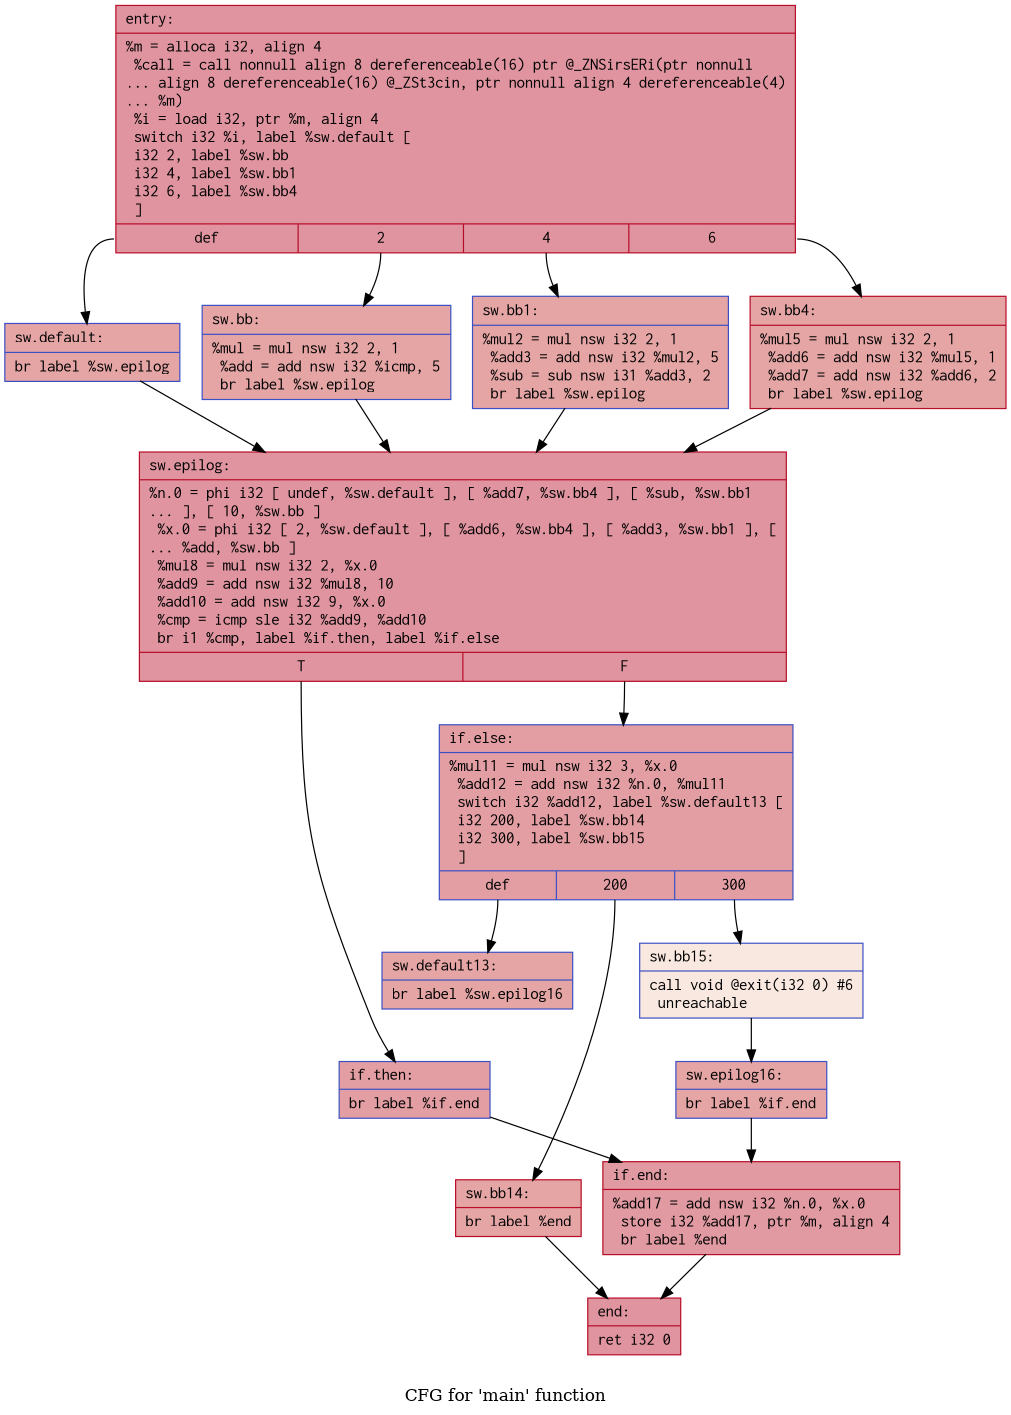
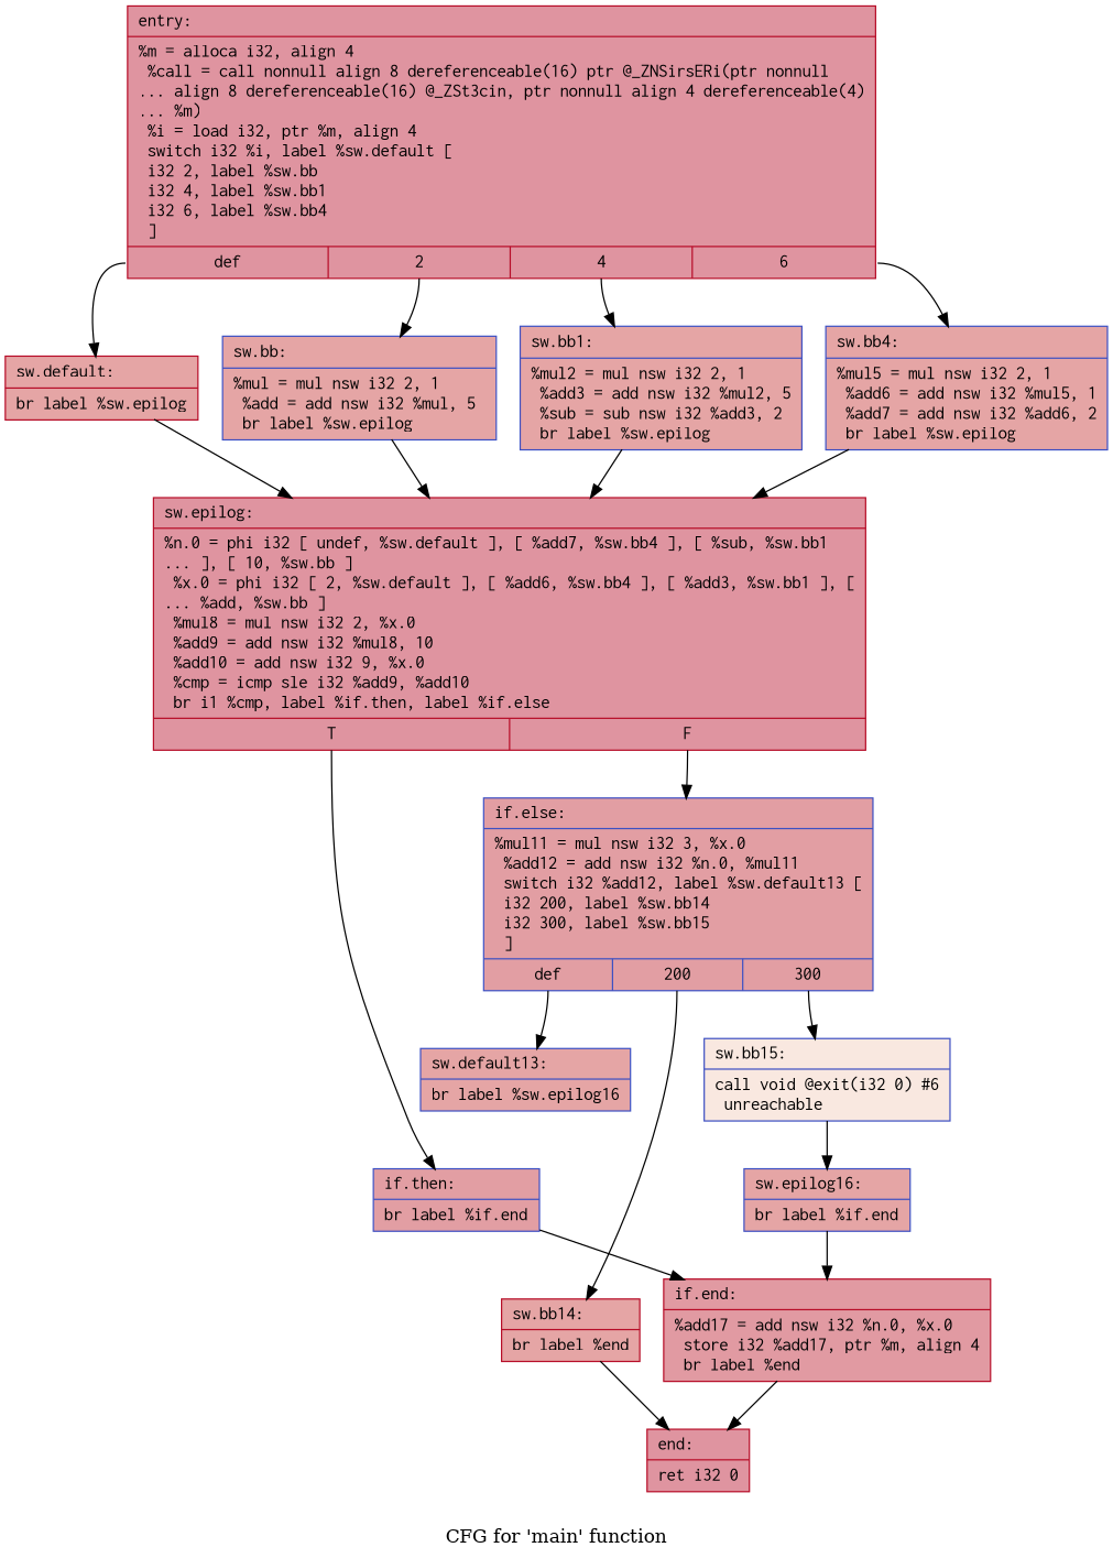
  digraph {
    label="CFG for 'main' function"
    node [color="#3d50c3ff" fillcolor="#c5333470" fontname=Courier shape=record style=filled]
    n1 [color="#b70d28ff" fillcolor="#b70d2870" label="{entry:\l|  %m = alloca i32, align 4\l  %call = call nonnull align 8 dereferenceable(16) ptr @_ZNSirsERi(ptr nonnull\l... align 8 dereferenceable(16) @_ZSt3cin, ptr nonnull align 4 dereferenceable(4)\l... %m)\l  %i = load i32, ptr %m, align 4\l  switch i32 %i, label %sw.default [\l    i32 2, label %sw.bb\l    i32 4, label %sw.bb1\l    i32 6, label %sw.bb4\l  ]\l|{<s0>def|<s1>2|<s2>4|<s3>6}}"]
-   n2 [label="{sw.default:\l|  br label %sw.epilog\l}"]
-   n3 [label="{sw.bb:\l|  %mul = mul nsw i32 2, 1\l  %add = add nsw i32 %icmp, 5\l  br label %sw.epilog\l}"]
-   n4 [label="{sw.bb1:\l|  %mul2 = mul nsw i32 2, 1\l  %add3 = add nsw i32 %mul2, 5\l  %sub = sub nsw i31 %add3, 2\l  br label %sw.epilog\l}"]
-   n5 [color="#b70d28ff" label="{sw.bb4:\l|  %mul5 = mul nsw i32 2, 1\l  %add6 = add nsw i32 %mul5, 1\l  %add7 = add nsw i32 %add6, 2\l  br label %sw.epilog\l}"]
+   n2 [color="#b70d28ff" label="{sw.default:\l|  br label %sw.epilog\l}"]
+   n3 [label="{sw.bb:\l|  %mul = mul nsw i32 2, 1\l  %add = add nsw i32 %mul, 5\l  br label %sw.epilog\l}"]
+   n4 [label="{sw.bb1:\l|  %mul2 = mul nsw i32 2, 1\l  %add3 = add nsw i32 %mul2, 5\l  %sub = sub nsw i32 %add3, 2\l  br label %sw.epilog\l}"]
+   n5 [label="{sw.bb4:\l|  %mul5 = mul nsw i32 2, 1\l  %add6 = add nsw i32 %mul5, 1\l  %add7 = add nsw i32 %add6, 2\l  br label %sw.epilog\l}"]
    n6 [color="#b70d28ff" fillcolor="#b70d2870" label="{sw.epilog:\l|  %n.0 = phi i32 [ undef, %sw.default ], [ %add7, %sw.bb4 ], [ %sub, %sw.bb1\l... ], [ 10, %sw.bb ]\l  %x.0 = phi i32 [ 2, %sw.default ], [ %add6, %sw.bb4 ], [ %add3, %sw.bb1 ], [\l... %add, %sw.bb ]\l  %mul8 = mul nsw i32 2, %x.0\l  %add9 = add nsw i32 %mul8, 10\l  %add10 = add nsw i32 9, %x.0\l  %cmp = icmp sle i32 %add9, %add10\l  br i1 %cmp, label %if.then, label %if.else\l|{<s0>T|<s1>F}}"]
    n7 [fillcolor="#be242e70" label="{if.then:\l|  br label %if.end\l}"]
    n8 [fillcolor="#be242e70" label="{if.else:\l|  %mul11 = mul nsw i32 3, %x.0\l  %add12 = add nsw i32 %n.0, %mul11\l  switch i32 %add12, label %sw.default13 [\l    i32 200, label %sw.bb14\l    i32 300, label %sw.bb15\l  ]\l|{<s0>def|<s1>200|<s2>300}}"]
    n9 [color="#b70d28ff" fillcolor="#bb1b2c70" label="{if.end:\l|  %add17 = add nsw i32 %n.0, %x.0\l  store i32 %add17, ptr %m, align 4\l  br label %end\l}"]
    n10 [label="{sw.default13:\l|  br label %sw.epilog16\l}"]
    n11 [color="#b70d28ff" label="{sw.bb14:\l|  br label %end\l}"]
    n12 [fillcolor="#f1ccb870" label="{sw.bb15:\l|  call void @exit(i32 0) #6\l  unreachable\l}"]
    n13 [color="#b70d28ff" fillcolor="#b70d2870" label="{end:\l|  ret i32 0\l}"]
    n14 [label="{sw.epilog16:\l|  br label %if.end\l}"]
    n1 -> n2 [tailport=s0]
    n1 -> n3 [tailport=s1]
    n1 -> n4 [tailport=s2]
    n1 -> n5 [tailport=s3]
    n2 -> n6
    n3 -> n6
    n4 -> n6
    n5 -> n6
    n6 -> n7 [tailport=s0]
    n6 -> n8 [tailport=s1]
    n7 -> n9
    n8 -> n10 [tailport=s0]
    n8 -> n11 [tailport=s1]
    n8 -> n12 [tailport=s2]
    n9 -> n13
    n11 -> n13
    n12 -> n14
    n14 -> n9
  }
